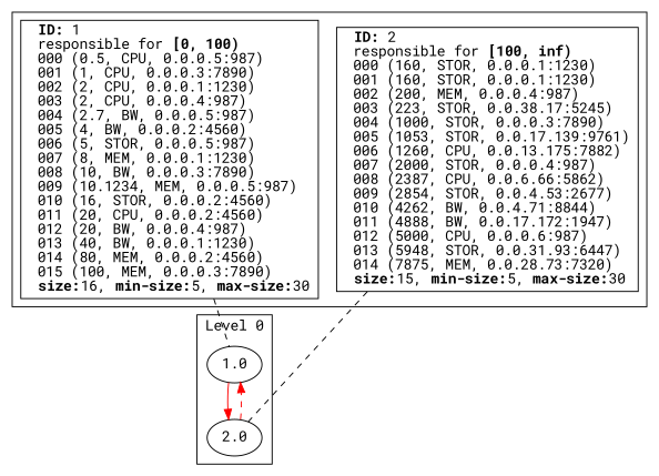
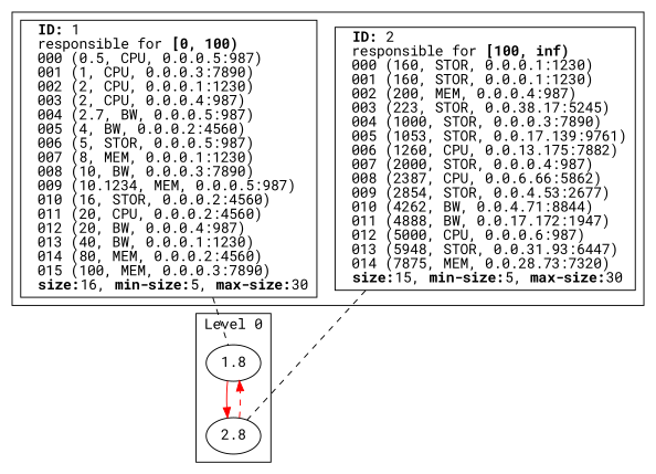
  strict digraph {
    fontname="Roboto Mono"
    node [fontname="Roboto Mono"]
    edge [dir=none fontname="Roboto Mono" style=dashed]
    n1 [label=< 				<B>ID:</B> 1<BR ALIGN="LEFT"/> 				responsible for <B>[0, 100)</B><BR ALIGN="LEFT"/> 				000 (0.5, CPU, 0.0.0.5:987)<BR ALIGN="LEFT"/> 				001 (1, CPU, 0.0.0.3:7890)<BR ALIGN="LEFT"/> 				002 (2, CPU, 0.0.0.1:1230)<BR ALIGN="LEFT"/> 				003 (2, CPU, 0.0.0.4:987)<BR ALIGN="LEFT"/> 				004 (2.7, BW, 0.0.0.5:987)<BR ALIGN="LEFT"/> 				005 (4, BW, 0.0.0.2:4560)<BR ALIGN="LEFT"/> 				006 (5, STOR, 0.0.0.5:987)<BR ALIGN="LEFT"/> 				007 (8, MEM, 0.0.0.1:1230)<BR ALIGN="LEFT"/> 				008 (10, BW, 0.0.0.3:7890)<BR ALIGN="LEFT"/> 				009 (10.1234, MEM, 0.0.0.5:987)<BR ALIGN="LEFT"/> 				010 (16, STOR, 0.0.0.2:4560)<BR ALIGN="LEFT"/> 				011 (20, CPU, 0.0.0.2:4560)<BR ALIGN="LEFT"/> 				012 (20, BW, 0.0.0.4:987)<BR ALIGN="LEFT"/> 				013 (40, BW, 0.0.0.1:1230)<BR ALIGN="LEFT"/> 				014 (80, MEM, 0.0.0.2:4560)<BR ALIGN="LEFT"/> 				015 (100, MEM, 0.0.0.3:7890)<BR ALIGN="LEFT"/> 			<B>size:</B>16, <B>min-size:</B>5, <B>max-size:</B>30<BR ALIGN="LEFT"/>			> shape=box]
    n2 [label=< 				<B>ID:</B> 2<BR ALIGN="LEFT"/> 				responsible for <B>[100, inf)</B><BR ALIGN="LEFT"/> 				000 (160, STOR, 0.0.0.1:1230)<BR ALIGN="LEFT"/> 				001 (160, STOR, 0.0.0.1:1230)<BR ALIGN="LEFT"/> 				002 (200, MEM, 0.0.0.4:987)<BR ALIGN="LEFT"/> 				003 (223, STOR, 0.0.38.17:5245)<BR ALIGN="LEFT"/> 				004 (1000, STOR, 0.0.0.3:7890)<BR ALIGN="LEFT"/> 				005 (1053, STOR, 0.0.17.139:9761)<BR ALIGN="LEFT"/> 				006 (1260, CPU, 0.0.13.175:7882)<BR ALIGN="LEFT"/> 				007 (2000, STOR, 0.0.0.4:987)<BR ALIGN="LEFT"/> 				008 (2387, CPU, 0.0.6.66:5862)<BR ALIGN="LEFT"/> 				009 (2854, STOR, 0.0.4.53:2677)<BR ALIGN="LEFT"/> 				010 (4262, BW, 0.0.4.71:8844)<BR ALIGN="LEFT"/> 				011 (4888, BW, 0.0.17.172:1947)<BR ALIGN="LEFT"/> 				012 (5000, CPU, 0.0.0.6:987)<BR ALIGN="LEFT"/> 				013 (5948, STOR, 0.0.31.93:6447)<BR ALIGN="LEFT"/> 				014 (7875, MEM, 0.0.28.73:7320)<BR ALIGN="LEFT"/> 			<B>size:</B>15, <B>min-size:</B>5, <B>max-size:</B>30<BR ALIGN="LEFT"/>			> shape=box]
-   1.0
-   2.0
+   1.0 [label=1.8]
+   2.0 [label=2.8]
    subgraph cluster_1 {
      rank=same
      n1
      n2
    }
    subgraph cluster_2 {
      label="Level 0"
      rank=same
      1.0
      2.0
    }
    n1 -> 1.0
    n2 -> 2.0
    1.0 -> 2.0 [color=red dir=forward style=solid]
    2.0 -> 1.0 [color=red dir=forward]
  }
